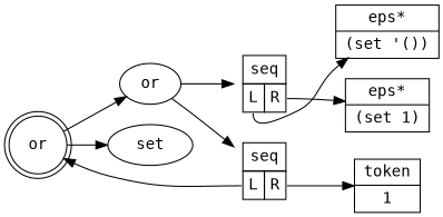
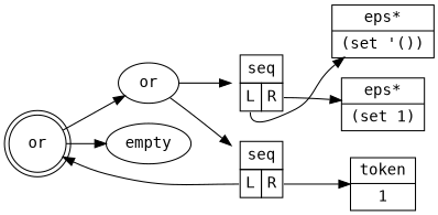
  digraph {
    rankdir=LR
    fontname="DejaVu Sans Mono"
    node [shape=record fontname="DejaVu Sans Mono"]
    edge [fontname="DejaVu Sans Mono"]
    n1 [label=or shape=doublecircle]
    n2 [label=or shape=""]
-   n3 [label=set shape=""]
+   n3 [label=empty shape=""]
    n4 [label=< <table border="0" cellborder="1" cellspacing="0" cellpadding="4"><tr><td colspan="2">seq</td></tr><tr><td port="L">L</td><td port="R">R</td></tr></table>> margin=0 shape=none]
    n5 [label=< <table border="0" cellborder="1" cellspacing="0" cellpadding="4"><tr><td colspan="2">seq</td></tr><tr><td port="L">L</td><td port="R">R</td></tr></table>> margin=0 shape=none]
    n6 [label="eps* | (set '())"]
    n7 [label="eps* | (set 1)"]
    n8 [label="token | 1"]
    n1 -> n2
    n1 -> n3
    n2 -> n4
    n2 -> n5
    n4 -> n6 [tailport=L]
    n4 -> n7 [tailport=R]
    n5 -> n1 [tailport=L]
    n5 -> n8 [tailport=R]
  }
